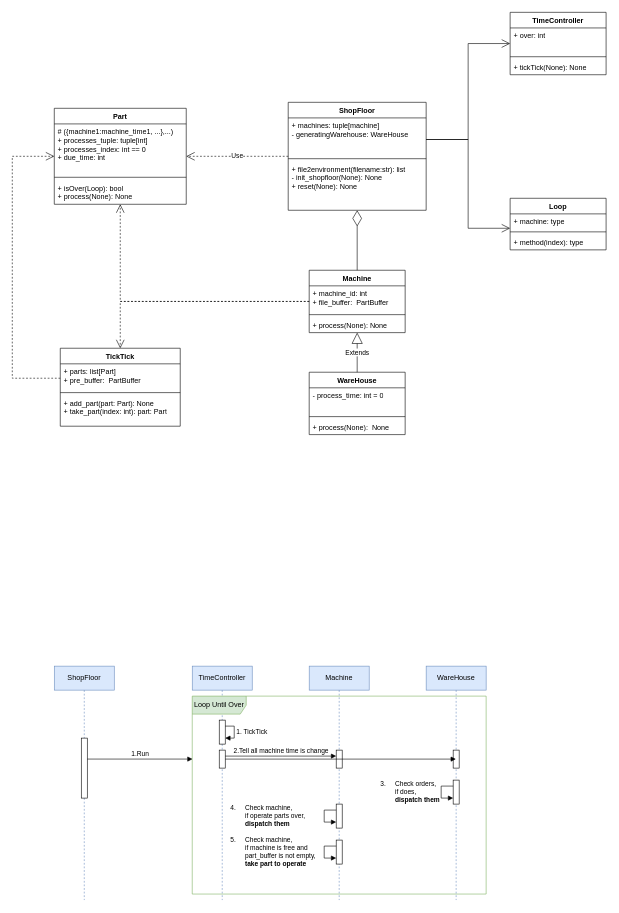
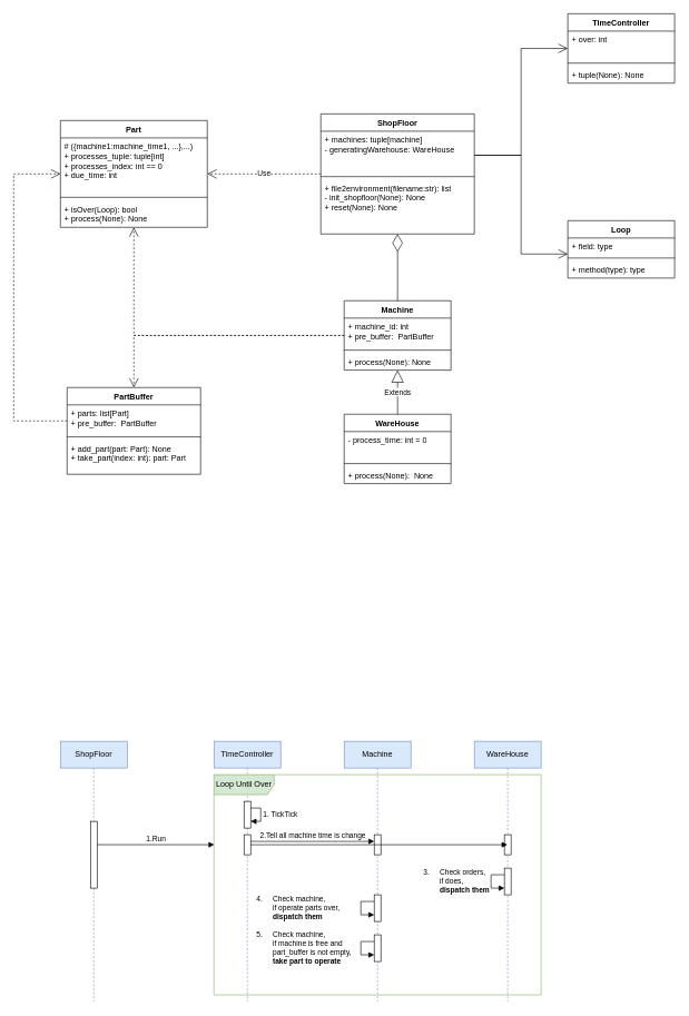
  <mxCell id="0" />
  <mxCell id="1" parent="0" />
  <mxCell id="2" value="ShopFloor" style="swimlane;fontStyle=1;align=center;verticalAlign=top;childLayout=stackLayout;horizontal=1;startSize=26;horizontalStack=0;resizeParent=1;resizeParentMax=0;resizeLast=0;collapsible=1;marginBottom=0;whiteSpace=wrap;html=1;" parent="1" vertex="1"><mxGeometry x="480" y="170" width="230" height="180" as="geometry" /></mxCell>
  <mxCell id="3" value="+ machines: tuple[machine]&lt;br&gt;- generatingWarehouse: WareHouse" style="text;strokeColor=none;fillColor=none;align=left;verticalAlign=top;spacingLeft=4;spacingRight=4;overflow=hidden;rotatable=0;points=[[0,0.5],[1,0.5]];portConstraint=eastwest;whiteSpace=wrap;html=1;" parent="2" vertex="1"><mxGeometry y="26" width="230" height="64" as="geometry" /></mxCell>
  <mxCell id="4" value="" style="line;strokeWidth=1;fillColor=none;align=left;verticalAlign=middle;spacingTop=-1;spacingLeft=3;spacingRight=3;rotatable=0;labelPosition=right;points=[];portConstraint=eastwest;strokeColor=inherit;" parent="2" vertex="1"><mxGeometry y="90" width="230" height="8" as="geometry" /></mxCell>
  <mxCell id="5" value="+ file2environment(filename:str): list&lt;br&gt;- init_shopfloor(None): None&lt;br&gt;+ reset(None): None" style="text;strokeColor=none;fillColor=none;align=left;verticalAlign=top;spacingLeft=4;spacingRight=4;overflow=hidden;rotatable=0;points=[[0,0.5],[1,0.5]];portConstraint=eastwest;whiteSpace=wrap;html=1;" parent="2" vertex="1"><mxGeometry y="98" width="230" height="82" as="geometry" /></mxCell>
  <mxCell id="6" value="TimeController" style="swimlane;fontStyle=1;align=center;verticalAlign=top;childLayout=stackLayout;horizontal=1;startSize=26;horizontalStack=0;resizeParent=1;resizeParentMax=0;resizeLast=0;collapsible=1;marginBottom=0;whiteSpace=wrap;html=1;" parent="1" vertex="1"><mxGeometry x="850" y="20" width="160" height="104" as="geometry"><mxRectangle x="980" y="369" width="130" height="30" as="alternateBounds" /></mxGeometry></mxCell>
  <mxCell id="7" value="+ over: int" style="text;strokeColor=none;fillColor=none;align=left;verticalAlign=top;spacingLeft=4;spacingRight=4;overflow=hidden;rotatable=0;points=[[0,0.5],[1,0.5]];portConstraint=eastwest;whiteSpace=wrap;html=1;" parent="6" vertex="1"><mxGeometry y="26" width="160" height="44" as="geometry" /></mxCell>
  <mxCell id="8" value="" style="line;strokeWidth=1;fillColor=none;align=left;verticalAlign=middle;spacingTop=-1;spacingLeft=3;spacingRight=3;rotatable=0;labelPosition=right;points=[];portConstraint=eastwest;strokeColor=inherit;" parent="6" vertex="1"><mxGeometry y="70" width="160" height="8" as="geometry" /></mxCell>
- <mxCell id="9" value="+ tickTick(None): None" style="text;strokeColor=none;fillColor=none;align=left;verticalAlign=top;spacingLeft=4;spacingRight=4;overflow=hidden;rotatable=0;points=[[0,0.5],[1,0.5]];portConstraint=eastwest;whiteSpace=wrap;html=1;" parent="6" vertex="1"><mxGeometry y="78" width="160" height="26" as="geometry" /></mxCell>
+ <mxCell id="9" value="+ tuple(None): None" style="text;strokeColor=none;fillColor=none;align=left;verticalAlign=top;spacingLeft=4;spacingRight=4;overflow=hidden;rotatable=0;points=[[0,0.5],[1,0.5]];portConstraint=eastwest;whiteSpace=wrap;html=1;" parent="6" vertex="1"><mxGeometry y="78" width="160" height="26" as="geometry" /></mxCell>
  <mxCell id="10" value="Machine" style="swimlane;fontStyle=1;align=center;verticalAlign=top;childLayout=stackLayout;horizontal=1;startSize=26;horizontalStack=0;resizeParent=1;resizeParentMax=0;resizeLast=0;collapsible=1;marginBottom=0;whiteSpace=wrap;html=1;" parent="1" vertex="1"><mxGeometry x="515" y="450" width="160" height="104" as="geometry" /></mxCell>
- <mxCell id="11" value="+ machine_id: int&lt;br&gt;+ file_buffer:&amp;nbsp; PartBuffer" style="text;strokeColor=none;fillColor=none;align=left;verticalAlign=top;spacingLeft=4;spacingRight=4;overflow=hidden;rotatable=0;points=[[0,0.5],[1,0.5]];portConstraint=eastwest;whiteSpace=wrap;html=1;" parent="10" vertex="1"><mxGeometry y="26" width="160" height="44" as="geometry" /></mxCell>
+ <mxCell id="11" value="+ machine_id: int&lt;br&gt;+ pre_buffer:&amp;nbsp; PartBuffer" style="text;strokeColor=none;fillColor=none;align=left;verticalAlign=top;spacingLeft=4;spacingRight=4;overflow=hidden;rotatable=0;points=[[0,0.5],[1,0.5]];portConstraint=eastwest;whiteSpace=wrap;html=1;" parent="10" vertex="1"><mxGeometry y="26" width="160" height="44" as="geometry" /></mxCell>
  <mxCell id="12" value="" style="line;strokeWidth=1;fillColor=none;align=left;verticalAlign=middle;spacingTop=-1;spacingLeft=3;spacingRight=3;rotatable=0;labelPosition=right;points=[];portConstraint=eastwest;strokeColor=inherit;" parent="10" vertex="1"><mxGeometry y="70" width="160" height="8" as="geometry" /></mxCell>
  <mxCell id="13" value="+ process(None): None" style="text;strokeColor=none;fillColor=none;align=left;verticalAlign=top;spacingLeft=4;spacingRight=4;overflow=hidden;rotatable=0;points=[[0,0.5],[1,0.5]];portConstraint=eastwest;whiteSpace=wrap;html=1;" parent="10" vertex="1"><mxGeometry y="78" width="160" height="26" as="geometry" /></mxCell>
  <mxCell id="14" value="" style="endArrow=diamondThin;endFill=0;endSize=24;html=1;rounded=0;edgeStyle=orthogonalEdgeStyle;" parent="1" source="10" target="2" edge="1"><mxGeometry width="160" relative="1" as="geometry"><mxPoint x="260" y="390" as="sourcePoint" /><mxPoint x="440" y="400" as="targetPoint" /></mxGeometry></mxCell>
  <mxCell id="15" value="Part" style="swimlane;fontStyle=1;align=center;verticalAlign=top;childLayout=stackLayout;horizontal=1;startSize=26;horizontalStack=0;resizeParent=1;resizeParentMax=0;resizeLast=0;collapsible=1;marginBottom=0;whiteSpace=wrap;html=1;" parent="1" vertex="1"><mxGeometry x="90" y="180" width="220" height="160" as="geometry" /></mxCell>
  <mxCell id="16" value="# ({machine1:machine_time1, ...},...)&lt;br&gt;+ processes_tuple: tuple[int]&lt;br&gt;+ processes_index: int == 0&lt;br&gt;+ due_time: int" style="text;strokeColor=none;fillColor=none;align=left;verticalAlign=top;spacingLeft=4;spacingRight=4;overflow=hidden;rotatable=0;points=[[0,0.5],[1,0.5]];portConstraint=eastwest;whiteSpace=wrap;html=1;" parent="15" vertex="1"><mxGeometry y="26" width="220" height="84" as="geometry" /></mxCell>
  <mxCell id="17" value="" style="line;strokeWidth=1;fillColor=none;align=left;verticalAlign=middle;spacingTop=-1;spacingLeft=3;spacingRight=3;rotatable=0;labelPosition=right;points=[];portConstraint=eastwest;strokeColor=inherit;" parent="15" vertex="1"><mxGeometry y="110" width="220" height="10" as="geometry" /></mxCell>
  <mxCell id="18" value="+ isOver(Loop): bool&lt;br&gt;+ process(None): None" style="text;strokeColor=none;fillColor=none;align=left;verticalAlign=top;spacingLeft=4;spacingRight=4;overflow=hidden;rotatable=0;points=[[0,0.5],[1,0.5]];portConstraint=eastwest;whiteSpace=wrap;html=1;" parent="15" vertex="1"><mxGeometry y="120" width="220" height="40" as="geometry" /></mxCell>
  <mxCell id="19" value="" style="endArrow=open;endSize=12;dashed=1;html=1;rounded=0;edgeStyle=orthogonalEdgeStyle;" parent="1" source="10" target="15" edge="1"><mxGeometry width="160" relative="1" as="geometry"><mxPoint x="420" y="380" as="sourcePoint" /><mxPoint x="580" y="380" as="targetPoint" /></mxGeometry></mxCell>
  <mxCell id="20" value="Use" style="endArrow=open;endSize=12;dashed=1;html=1;rounded=0;edgeStyle=orthogonalEdgeStyle;" parent="1" source="2" target="15" edge="1"><mxGeometry width="160" relative="1" as="geometry"><mxPoint x="580" y="357" as="sourcePoint" /><mxPoint x="220" y="290" as="targetPoint" /></mxGeometry></mxCell>
  <mxCell id="21" value="" style="endArrow=open;endFill=1;endSize=12;html=1;rounded=0;edgeStyle=orthogonalEdgeStyle;" parent="1" source="2" target="6" edge="1"><mxGeometry width="160" relative="1" as="geometry"><mxPoint x="740" y="150" as="sourcePoint" /><mxPoint x="900" y="150" as="targetPoint" /><Array as="points"><mxPoint x="780" y="232" /><mxPoint x="780" y="72" /></Array></mxGeometry></mxCell>
  <mxCell id="22" value="Loop" style="swimlane;fontStyle=1;align=center;verticalAlign=top;childLayout=stackLayout;horizontal=1;startSize=26;horizontalStack=0;resizeParent=1;resizeParentMax=0;resizeLast=0;collapsible=1;marginBottom=0;whiteSpace=wrap;html=1;" parent="1" vertex="1"><mxGeometry x="850" y="330" width="160" height="86" as="geometry" /></mxCell>
- <mxCell id="23" value="+ machine: type" style="text;strokeColor=none;fillColor=none;align=left;verticalAlign=top;spacingLeft=4;spacingRight=4;overflow=hidden;rotatable=0;points=[[0,0.5],[1,0.5]];portConstraint=eastwest;whiteSpace=wrap;html=1;" parent="22" vertex="1"><mxGeometry y="26" width="160" height="26" as="geometry" /></mxCell>
+ <mxCell id="23" value="+ field: type" style="text;strokeColor=none;fillColor=none;align=left;verticalAlign=top;spacingLeft=4;spacingRight=4;overflow=hidden;rotatable=0;points=[[0,0.5],[1,0.5]];portConstraint=eastwest;whiteSpace=wrap;html=1;" parent="22" vertex="1"><mxGeometry y="26" width="160" height="26" as="geometry" /></mxCell>
  <mxCell id="24" value="" style="line;strokeWidth=1;fillColor=none;align=left;verticalAlign=middle;spacingTop=-1;spacingLeft=3;spacingRight=3;rotatable=0;labelPosition=right;points=[];portConstraint=eastwest;strokeColor=inherit;" parent="22" vertex="1"><mxGeometry y="52" width="160" height="8" as="geometry" /></mxCell>
- <mxCell id="25" value="+ method(index): type" style="text;strokeColor=none;fillColor=none;align=left;verticalAlign=top;spacingLeft=4;spacingRight=4;overflow=hidden;rotatable=0;points=[[0,0.5],[1,0.5]];portConstraint=eastwest;whiteSpace=wrap;html=1;" parent="22" vertex="1"><mxGeometry y="60" width="160" height="26" as="geometry" /></mxCell>
+ <mxCell id="25" value="+ method(type): type" style="text;strokeColor=none;fillColor=none;align=left;verticalAlign=top;spacingLeft=4;spacingRight=4;overflow=hidden;rotatable=0;points=[[0,0.5],[1,0.5]];portConstraint=eastwest;whiteSpace=wrap;html=1;" parent="22" vertex="1"><mxGeometry y="60" width="160" height="26" as="geometry" /></mxCell>
  <mxCell id="26" value="" style="endArrow=open;endFill=1;endSize=12;html=1;rounded=0;edgeStyle=orthogonalEdgeStyle;" parent="1" source="2" target="22" edge="1"><mxGeometry width="160" relative="1" as="geometry"><mxPoint x="710" y="242" as="sourcePoint" /><mxPoint x="860" y="242" as="targetPoint" /><Array as="points"><mxPoint x="780" y="232" /><mxPoint x="780" y="380" /></Array></mxGeometry></mxCell>
  <mxCell id="27" value="WareHouse" style="swimlane;fontStyle=1;align=center;verticalAlign=top;childLayout=stackLayout;horizontal=1;startSize=26;horizontalStack=0;resizeParent=1;resizeParentMax=0;resizeLast=0;collapsible=1;marginBottom=0;whiteSpace=wrap;html=1;" parent="1" vertex="1"><mxGeometry x="515" y="620" width="160" height="104" as="geometry" /></mxCell>
  <mxCell id="28" value="- process_time: int = 0" style="text;strokeColor=none;fillColor=none;align=left;verticalAlign=top;spacingLeft=4;spacingRight=4;overflow=hidden;rotatable=0;points=[[0,0.5],[1,0.5]];portConstraint=eastwest;whiteSpace=wrap;html=1;" parent="27" vertex="1"><mxGeometry y="26" width="160" height="44" as="geometry" /></mxCell>
  <mxCell id="29" value="" style="line;strokeWidth=1;fillColor=none;align=left;verticalAlign=middle;spacingTop=-1;spacingLeft=3;spacingRight=3;rotatable=0;labelPosition=right;points=[];portConstraint=eastwest;strokeColor=inherit;" parent="27" vertex="1"><mxGeometry y="70" width="160" height="8" as="geometry" /></mxCell>
  <mxCell id="30" value="+ process(None):&amp;nbsp; None" style="text;strokeColor=none;fillColor=none;align=left;verticalAlign=top;spacingLeft=4;spacingRight=4;overflow=hidden;rotatable=0;points=[[0,0.5],[1,0.5]];portConstraint=eastwest;whiteSpace=wrap;html=1;" parent="27" vertex="1"><mxGeometry y="78" width="160" height="26" as="geometry" /></mxCell>
  <mxCell id="31" value="Extends" style="endArrow=block;endSize=16;endFill=0;html=1;rounded=0;edgeStyle=orthogonalEdgeStyle;" parent="1" source="27" target="10" edge="1"><mxGeometry width="160" relative="1" as="geometry"><mxPoint x="510" y="620" as="sourcePoint" /><mxPoint x="670" y="620" as="targetPoint" /></mxGeometry></mxCell>
- <mxCell id="32" value="TickTick" style="swimlane;fontStyle=1;align=center;verticalAlign=top;childLayout=stackLayout;horizontal=1;startSize=26;horizontalStack=0;resizeParent=1;resizeParentMax=0;resizeLast=0;collapsible=1;marginBottom=0;whiteSpace=wrap;html=1;" parent="1" vertex="1"><mxGeometry x="100" y="580" width="200" height="130" as="geometry" /></mxCell>
+ <mxCell id="32" value="PartBuffer" style="swimlane;fontStyle=1;align=center;verticalAlign=top;childLayout=stackLayout;horizontal=1;startSize=26;horizontalStack=0;resizeParent=1;resizeParentMax=0;resizeLast=0;collapsible=1;marginBottom=0;whiteSpace=wrap;html=1;" parent="1" vertex="1"><mxGeometry x="100" y="580" width="200" height="130" as="geometry" /></mxCell>
  <mxCell id="33" value="+ parts: list[Part]&lt;br&gt;+ pre_buffer:&amp;nbsp; PartBuffer" style="text;strokeColor=none;fillColor=none;align=left;verticalAlign=top;spacingLeft=4;spacingRight=4;overflow=hidden;rotatable=0;points=[[0,0.5],[1,0.5]];portConstraint=eastwest;whiteSpace=wrap;html=1;" parent="32" vertex="1"><mxGeometry y="26" width="200" height="44" as="geometry" /></mxCell>
  <mxCell id="34" value="" style="line;strokeWidth=1;fillColor=none;align=left;verticalAlign=middle;spacingTop=-1;spacingLeft=3;spacingRight=3;rotatable=0;labelPosition=right;points=[];portConstraint=eastwest;strokeColor=inherit;" parent="32" vertex="1"><mxGeometry y="70" width="200" height="8" as="geometry" /></mxCell>
  <mxCell id="35" value="+ add_part(part: Part): None&lt;br&gt;+ take_part(index: int): part: Part" style="text;strokeColor=none;fillColor=none;align=left;verticalAlign=top;spacingLeft=4;spacingRight=4;overflow=hidden;rotatable=0;points=[[0,0.5],[1,0.5]];portConstraint=eastwest;whiteSpace=wrap;html=1;" parent="32" vertex="1"><mxGeometry y="78" width="200" height="52" as="geometry" /></mxCell>
  <mxCell id="36" value="" style="endArrow=open;endSize=12;dashed=1;html=1;rounded=0;edgeStyle=orthogonalEdgeStyle;" parent="1" source="10" target="32" edge="1"><mxGeometry x="0.166" y="-2" width="160" relative="1" as="geometry"><mxPoint x="525" y="512" as="sourcePoint" /><mxPoint x="210" y="365" as="targetPoint" /><Array as="points"><mxPoint x="200" y="502" /></Array><mxPoint as="offset" /></mxGeometry></mxCell>
  <mxCell id="37" value="" style="endArrow=open;endFill=1;endSize=12;html=1;rounded=0;edgeStyle=orthogonalEdgeStyle;dashed=1;" parent="1" source="32" target="15" edge="1"><mxGeometry width="160" relative="1" as="geometry"><mxPoint x="720" y="242" as="sourcePoint" /><mxPoint x="860" y="82" as="targetPoint" /><Array as="points"><mxPoint x="20" y="630" /><mxPoint x="20" y="260" /></Array></mxGeometry></mxCell>
  <mxCell id="38" value="TimeController" style="shape=umlLifeline;perimeter=lifelinePerimeter;whiteSpace=wrap;html=1;container=1;dropTarget=0;collapsible=0;recursiveResize=0;outlineConnect=0;portConstraint=eastwest;newEdgeStyle={&quot;curved&quot;:0,&quot;rounded&quot;:0};fillColor=#dae8fc;strokeColor=#6c8ebf;" parent="1" vertex="1"><mxGeometry x="320" y="1110" width="100" height="390" as="geometry" /></mxCell>
  <mxCell id="39" value="" style="html=1;points=[[0,0,0,0,5],[0,1,0,0,-5],[1,0,0,0,5],[1,1,0,0,-5]];perimeter=orthogonalPerimeter;outlineConnect=0;targetShapes=umlLifeline;portConstraint=eastwest;newEdgeStyle={&quot;curved&quot;:0,&quot;rounded&quot;:0};" parent="38" vertex="1"><mxGeometry x="45" y="140" width="10" height="30" as="geometry" /></mxCell>
  <mxCell id="40" value="" style="html=1;points=[[0,0,0,0,5],[0,1,0,0,-5],[1,0,0,0,5],[1,1,0,0,-5]];perimeter=orthogonalPerimeter;outlineConnect=0;targetShapes=umlLifeline;portConstraint=eastwest;newEdgeStyle={&quot;curved&quot;:0,&quot;rounded&quot;:0};" parent="38" vertex="1"><mxGeometry x="45" y="90" width="10" height="40" as="geometry" /></mxCell>
  <mxCell id="41" value="1. TickTick" style="html=1;align=left;spacingLeft=2;endArrow=block;rounded=0;edgeStyle=orthogonalEdgeStyle;curved=0;rounded=0;" parent="38" source="40" target="40" edge="1"><mxGeometry x="0.008" relative="1" as="geometry"><mxPoint x="110" y="150" as="sourcePoint" /><Array as="points"><mxPoint x="70" y="100" /><mxPoint x="70" y="120" /></Array><mxPoint as="offset" /></mxGeometry></mxCell>
  <mxCell id="42" value="ShopFloor" style="shape=umlLifeline;perimeter=lifelinePerimeter;whiteSpace=wrap;html=1;container=1;dropTarget=0;collapsible=0;recursiveResize=0;outlineConnect=0;portConstraint=eastwest;newEdgeStyle={&quot;curved&quot;:0,&quot;rounded&quot;:0};fillColor=#dae8fc;strokeColor=#6c8ebf;" parent="1" vertex="1"><mxGeometry x="90" y="1110" width="100" height="390" as="geometry" /></mxCell>
  <mxCell id="43" value="" style="html=1;points=[[0,0,0,0,5],[0,1,0,0,-5],[1,0,0,0,5],[1,1,0,0,-5]];perimeter=orthogonalPerimeter;outlineConnect=0;targetShapes=umlLifeline;portConstraint=eastwest;newEdgeStyle={&quot;curved&quot;:0,&quot;rounded&quot;:0};" parent="42" vertex="1"><mxGeometry x="45" y="120" width="10" height="100" as="geometry" /></mxCell>
  <mxCell id="44" value="1.Run" style="html=1;verticalAlign=bottom;endArrow=block;curved=0;rounded=0;entryX=0.001;entryY=0.318;entryDx=0;entryDy=0;entryPerimeter=0;" parent="1" source="43" target="51" edge="1"><mxGeometry width="80" relative="1" as="geometry"><mxPoint x="180" y="1220" as="sourcePoint" /><mxPoint x="260" y="1220" as="targetPoint" /></mxGeometry></mxCell>
  <mxCell id="45" value="Machine" style="shape=umlLifeline;perimeter=lifelinePerimeter;whiteSpace=wrap;html=1;container=1;dropTarget=0;collapsible=0;recursiveResize=0;outlineConnect=0;portConstraint=eastwest;newEdgeStyle={&quot;curved&quot;:0,&quot;rounded&quot;:0};fillColor=#dae8fc;strokeColor=#6c8ebf;" parent="1" vertex="1"><mxGeometry x="515" y="1110" width="100" height="390" as="geometry" /></mxCell>
  <mxCell id="46" value="" style="html=1;points=[[0,0,0,0,5],[0,1,0,0,-5],[1,0,0,0,5],[1,1,0,0,-5]];perimeter=orthogonalPerimeter;outlineConnect=0;targetShapes=umlLifeline;portConstraint=eastwest;newEdgeStyle={&quot;curved&quot;:0,&quot;rounded&quot;:0};" parent="45" vertex="1"><mxGeometry x="45" y="140" width="10" height="30" as="geometry" /></mxCell>
  <mxCell id="47" value="" style="html=1;points=[[0,0,0,0,5],[0,1,0,0,-5],[1,0,0,0,5],[1,1,0,0,-5]];perimeter=orthogonalPerimeter;outlineConnect=0;targetShapes=umlLifeline;portConstraint=eastwest;newEdgeStyle={&quot;curved&quot;:0,&quot;rounded&quot;:0};" parent="45" vertex="1"><mxGeometry x="45" y="230" width="10" height="40" as="geometry" /></mxCell>
  <mxCell id="48" value="4. &lt;span style=&quot;white-space: pre;&quot;&gt;&#09;&lt;/span&gt;Check machine, &lt;br&gt;&lt;span style=&quot;white-space: pre;&quot;&gt;&#09;&lt;/span&gt;if operate parts over,&amp;nbsp; &lt;br&gt;&lt;b&gt;&lt;span style=&quot;white-space: pre;&quot;&gt;&#09;&lt;/span&gt;dispatch them&lt;/b&gt;" style="html=1;align=left;spacingLeft=2;endArrow=block;rounded=0;edgeStyle=orthogonalEdgeStyle;curved=0;rounded=0;" parent="45" edge="1"><mxGeometry y="-160" relative="1" as="geometry"><mxPoint x="45" y="240" as="sourcePoint" /><Array as="points"><mxPoint x="25" y="240" /><mxPoint x="25" y="260" /></Array><mxPoint x="45" y="260" as="targetPoint" /><mxPoint as="offset" /></mxGeometry></mxCell>
  <mxCell id="49" value="" style="html=1;points=[[0,0,0,0,5],[0,1,0,0,-5],[1,0,0,0,5],[1,1,0,0,-5]];perimeter=orthogonalPerimeter;outlineConnect=0;targetShapes=umlLifeline;portConstraint=eastwest;newEdgeStyle={&quot;curved&quot;:0,&quot;rounded&quot;:0};" parent="45" vertex="1"><mxGeometry x="45" y="290" width="10" height="40" as="geometry" /></mxCell>
  <mxCell id="50" value="5. &lt;span style=&quot;white-space: pre;&quot;&gt;&#09;&lt;/span&gt;Check machine, &lt;br&gt;&lt;span style=&quot;white-space: pre;&quot;&gt;&#09;&lt;/span&gt;if machine is free and &lt;br&gt;&lt;span style=&quot;white-space: pre;&quot;&gt;&#09;&lt;/span&gt;part_buffer is not empty, &lt;br&gt;&lt;b&gt;&lt;span style=&quot;white-space: pre;&quot;&gt;&#09;&lt;/span&gt;take part to operate&lt;/b&gt;" style="html=1;align=left;spacingLeft=2;endArrow=block;rounded=0;edgeStyle=orthogonalEdgeStyle;curved=0;rounded=0;" parent="45" edge="1"><mxGeometry y="-160" relative="1" as="geometry"><mxPoint x="45" y="300" as="sourcePoint" /><Array as="points"><mxPoint x="25" y="300" /><mxPoint x="25" y="320" /></Array><mxPoint x="45" y="320" as="targetPoint" /><mxPoint as="offset" /></mxGeometry></mxCell>
  <mxCell id="51" value="Loop Until Over" style="shape=umlFrame;whiteSpace=wrap;html=1;pointerEvents=0;fillColor=#d5e8d4;strokeColor=#82b366;width=90;height=30;swimlaneFillColor=none;shadow=0;" parent="1" vertex="1"><mxGeometry x="320" y="1160" width="490" height="330" as="geometry" /></mxCell>
  <mxCell id="52" value="2.Tell all machine time is change" style="html=1;verticalAlign=bottom;endArrow=block;curved=0;rounded=0;" parent="1" source="39" target="46" edge="1"><mxGeometry width="80" relative="1" as="geometry"><mxPoint x="375" y="1260" as="sourcePoint" /><mxPoint x="560" y="1260" as="targetPoint" /><Array as="points"><mxPoint x="470" y="1260" /></Array></mxGeometry></mxCell>
  <mxCell id="53" value="WareHouse" style="shape=umlLifeline;perimeter=lifelinePerimeter;whiteSpace=wrap;html=1;container=1;dropTarget=0;collapsible=0;recursiveResize=0;outlineConnect=0;portConstraint=eastwest;newEdgeStyle={&quot;curved&quot;:0,&quot;rounded&quot;:0};fillColor=#dae8fc;strokeColor=#6c8ebf;" parent="1" vertex="1"><mxGeometry x="710" y="1110" width="100" height="390" as="geometry" /></mxCell>
  <mxCell id="54" value="" style="html=1;points=[[0,0,0,0,5],[0,1,0,0,-5],[1,0,0,0,5],[1,1,0,0,-5]];perimeter=orthogonalPerimeter;outlineConnect=0;targetShapes=umlLifeline;portConstraint=eastwest;newEdgeStyle={&quot;curved&quot;:0,&quot;rounded&quot;:0};" parent="53" vertex="1"><mxGeometry x="45" y="140" width="10" height="30" as="geometry" /></mxCell>
  <mxCell id="55" value="" style="html=1;points=[[0,0,0,0,5],[0,1,0,0,-5],[1,0,0,0,5],[1,1,0,0,-5]];perimeter=orthogonalPerimeter;outlineConnect=0;targetShapes=umlLifeline;portConstraint=eastwest;newEdgeStyle={&quot;curved&quot;:0,&quot;rounded&quot;:0};" parent="53" vertex="1"><mxGeometry x="45" y="190" width="10" height="40" as="geometry" /></mxCell>
  <mxCell id="56" value="3. &lt;span style=&quot;white-space: pre;&quot;&gt;&#09;&lt;/span&gt;Check orders, &lt;br&gt;&lt;span style=&quot;white-space: pre;&quot;&gt;&#09;&lt;/span&gt;if does,&amp;nbsp; &lt;br&gt;&lt;b&gt;&lt;span style=&quot;white-space: pre;&quot;&gt;&#09;&lt;/span&gt;dispatch them&lt;/b&gt;" style="html=1;align=left;spacingLeft=2;endArrow=block;rounded=0;edgeStyle=orthogonalEdgeStyle;curved=0;rounded=0;" parent="53" edge="1"><mxGeometry y="-105" relative="1" as="geometry"><mxPoint x="45" y="200" as="sourcePoint" /><Array as="points"><mxPoint x="25" y="200" /><mxPoint x="25" y="220" /></Array><mxPoint x="45" y="220" as="targetPoint" /><mxPoint as="offset" /></mxGeometry></mxCell>
  <mxCell id="57" value="" style="html=1;verticalAlign=bottom;endArrow=block;curved=0;rounded=0;jumpStyle=none;shadow=0;" parent="1" source="39" target="53" edge="1"><mxGeometry x="0.326" y="5" width="80" relative="1" as="geometry"><mxPoint x="430" y="1280" as="sourcePoint" /><mxPoint x="510" y="1280" as="targetPoint" /><mxPoint as="offset" /></mxGeometry></mxCell>
